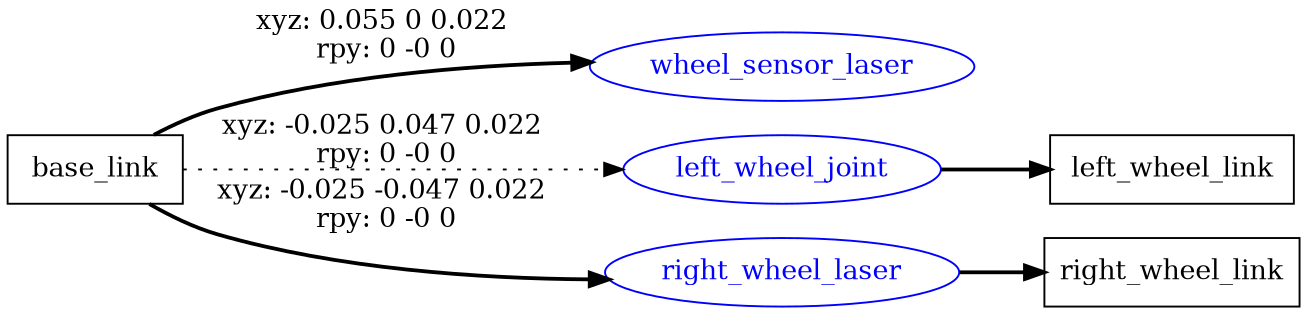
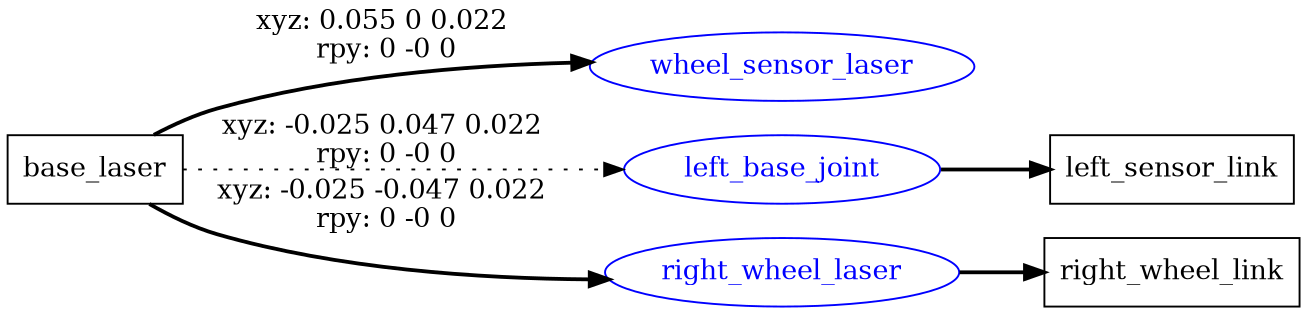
  digraph {
    rankdir=LR
    node [shape=box]
    edge [style=bold]
-   n1 [label=base_link]
+   n1 [label=base_laser]
    n2 [color=blue fontcolor=blue label=wheel_sensor_laser shape=ellipse]
-   left_wheel_joint [color=blue fontcolor=blue shape=ellipse]
+   left_wheel_joint [color=blue fontcolor=blue shape=ellipse label=left_base_joint]
    n4 [color=blue fontcolor=blue label=right_wheel_laser shape=ellipse]
-   n5 [label=left_wheel_link]
+   n5 [label=left_sensor_link]
    n6 [label=right_wheel_link]
    n1 -> n2 [label="xyz: 0.055 0 0.022 \nrpy: 0 -0 0"]
    n1 -> left_wheel_joint [label="xyz: -0.025 0.047 0.022 \nrpy: 0 -0 0" style=dotted]
    n1 -> n4 [label="xyz: -0.025 -0.047 0.022 \nrpy: 0 -0 0"]
    left_wheel_joint -> n5
    n4 -> n6
  }
